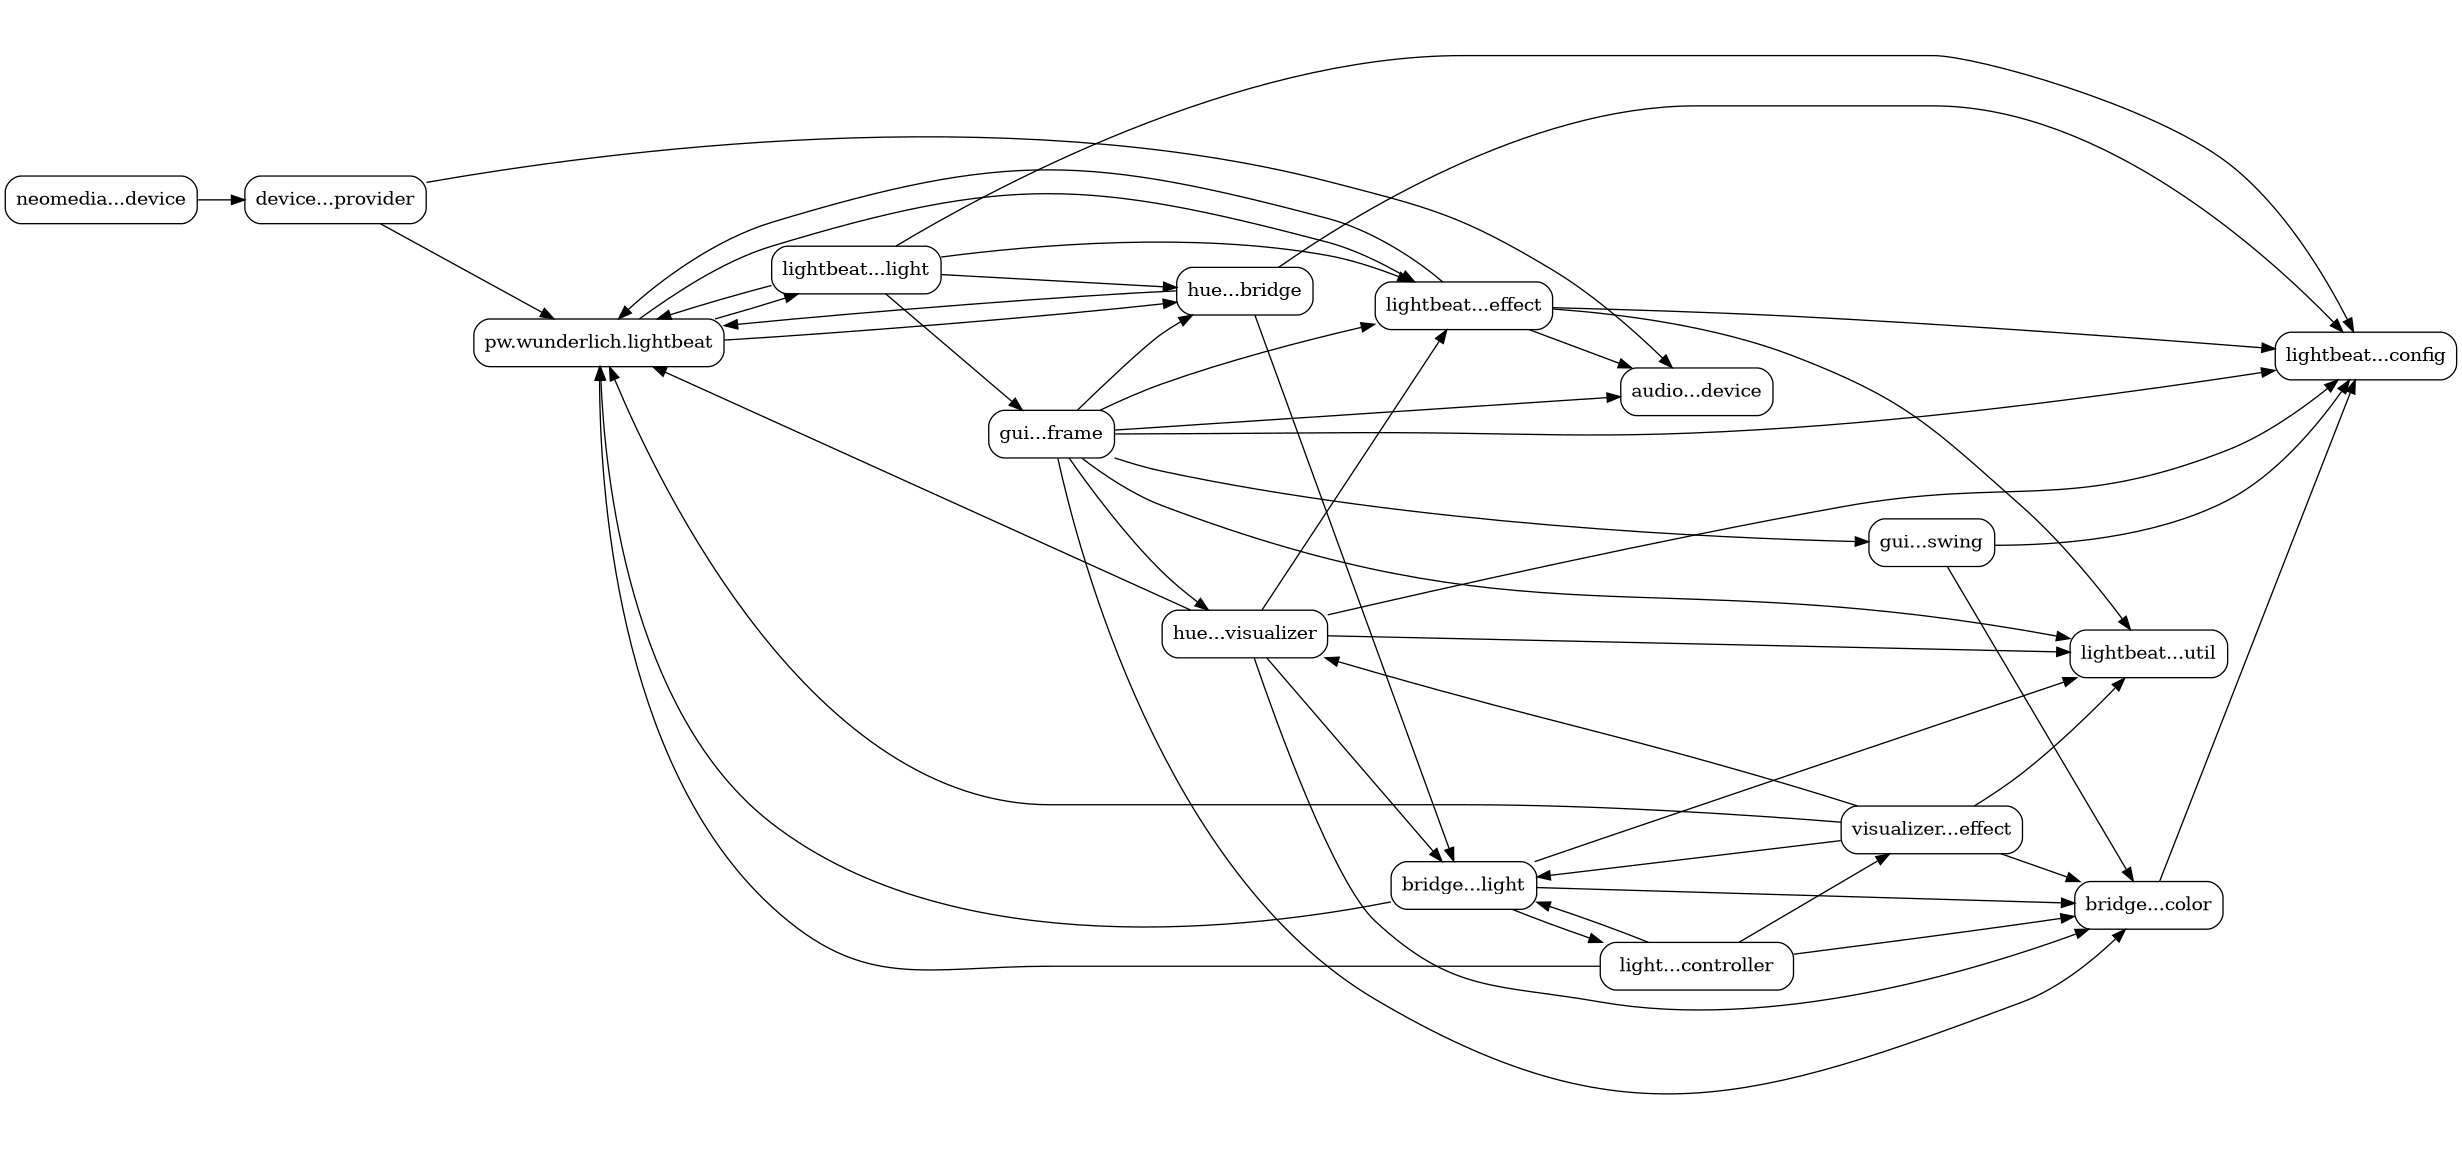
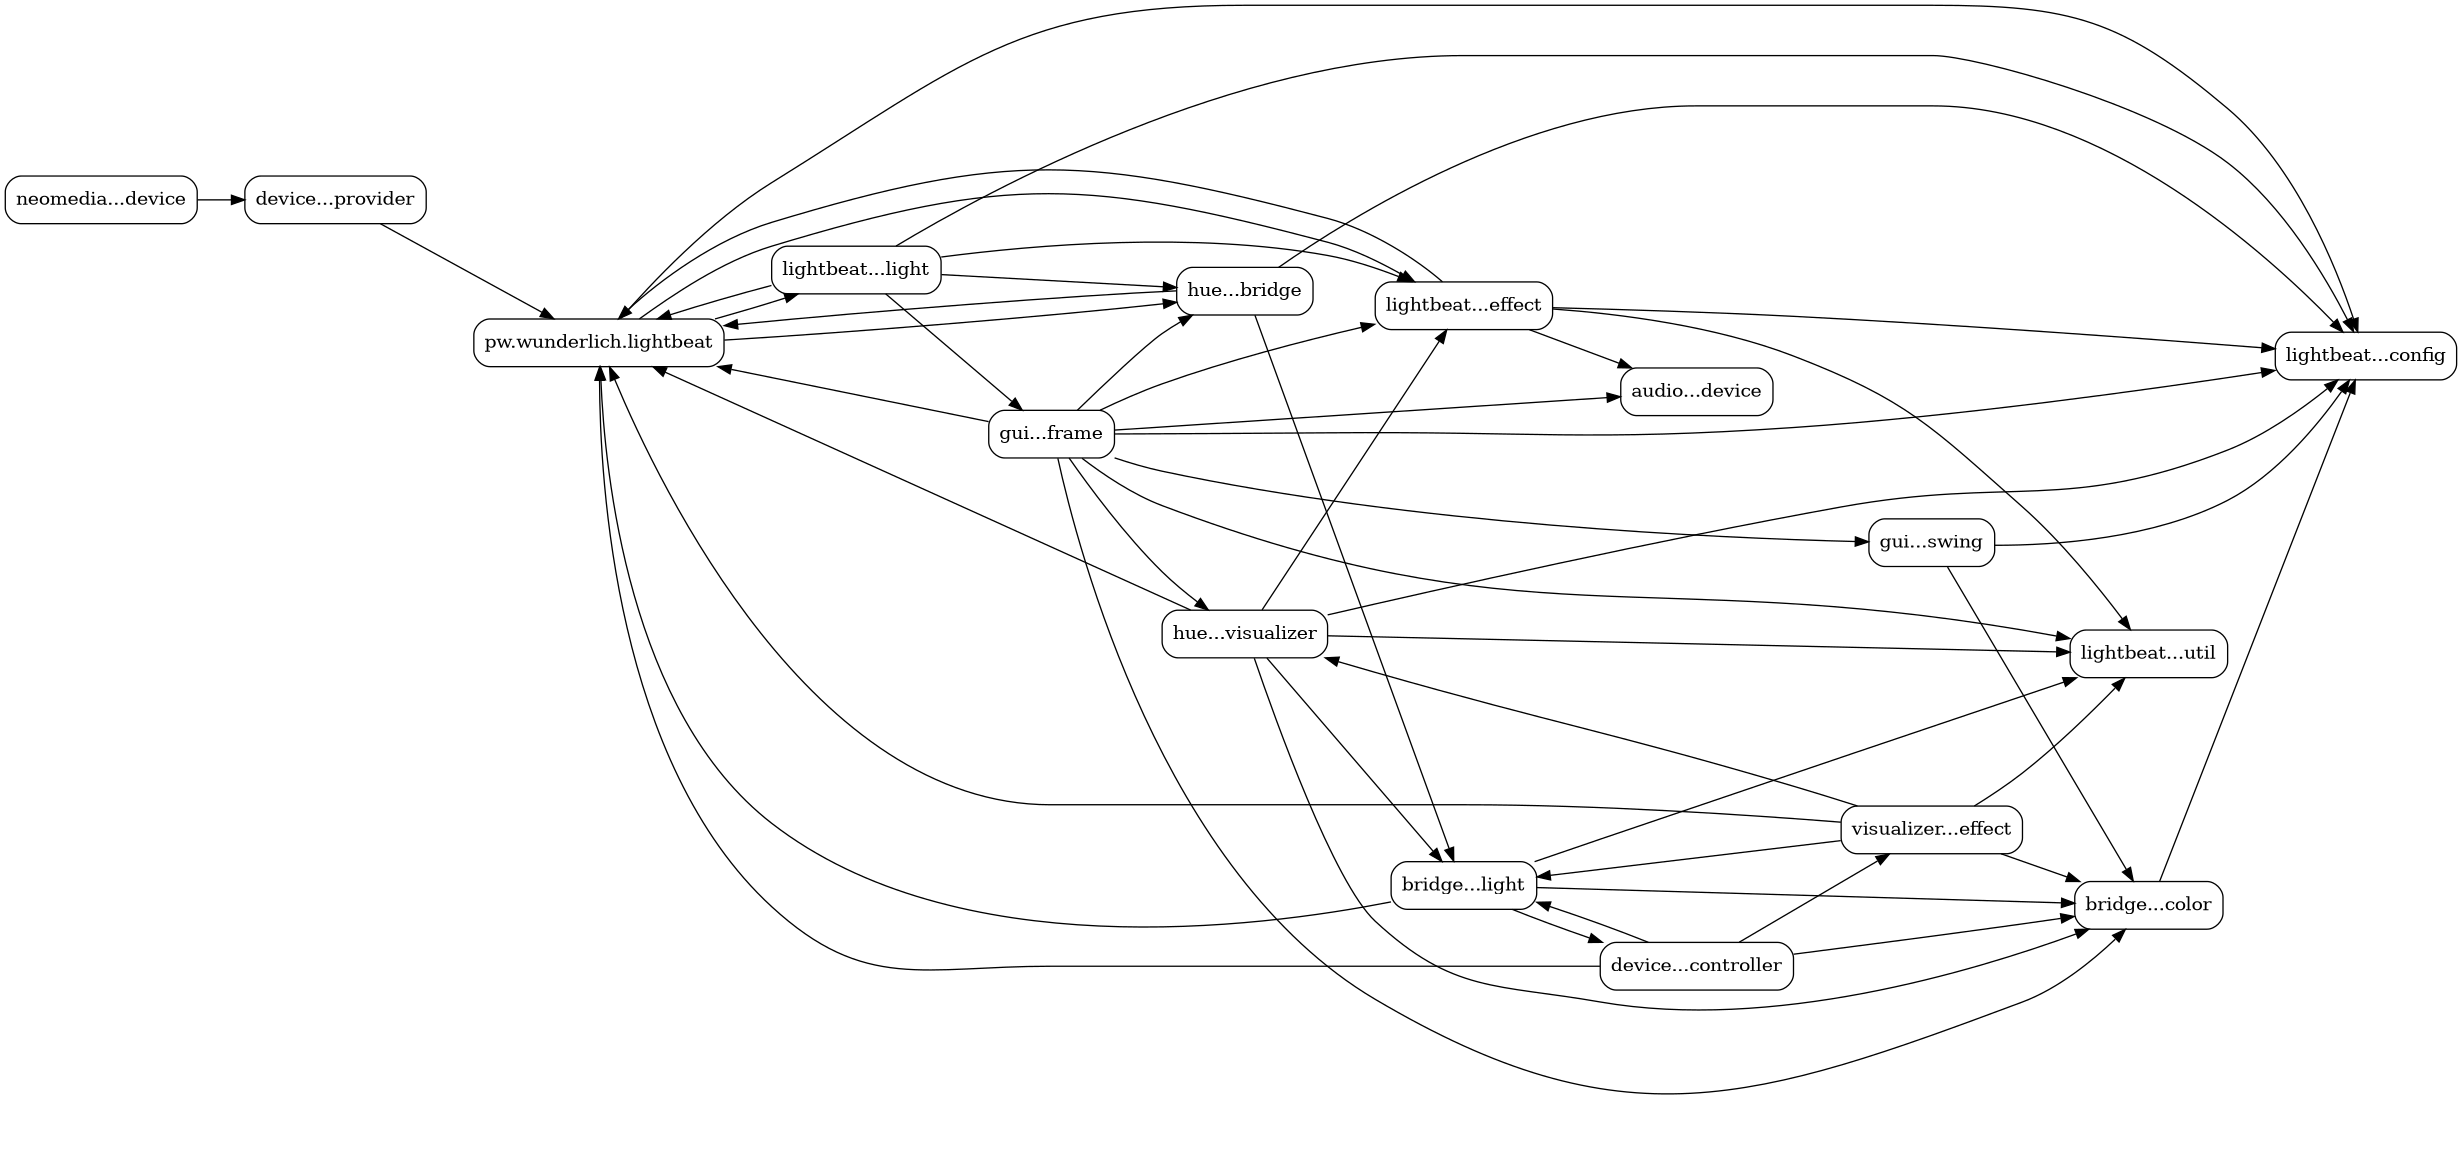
  digraph {
    rankdir=LR
    node [shape=box style=rounded]
    n1 [label="neomedia...device"]
    n2 [label="device...provider"]
    n3 [label="pw.wunderlich.lightbeat"]
    n4 [label="lightbeat...effect"]
    n5 [label="lightbeat...config"]
    n6 [label="lightbeat...light"]
    n7 [label="hue...bridge"]
    n8 [label="audio...device"]
    n9 [label="lightbeat...util"]
    n10 [label="gui...frame"]
    n11 [label="bridge...light"]
    n12 [label="gui...swing"]
    n13 [label="bridge...color"]
    n14 [label="hue...visualizer"]
-   n15 [label="light...controller"]
+   n15 [label="device...controller"]
    n16 [label="visualizer...effect"]
    n1 -> n2
    n2 -> n3
-   n2 -> n8
    n3 -> n4
+   n3 -> n5
    n3 -> n6
    n3 -> n7
    n4 -> n3
    n4 -> n5
    n4 -> n8
    n4 -> n9
    n6 -> n3
    n6 -> n4
    n6 -> n5
    n6 -> n7
    n6 -> n10
    n7 -> n3
    n7 -> n5
    n7 -> n11
+   n10 -> n3
    n10 -> n4
    n10 -> n5
    n10 -> n7
    n10 -> n8
    n10 -> n9
    n10 -> n12
    n10 -> n13
    n10 -> n14
    n11 -> n3
    n11 -> n9
    n11 -> n13
    n11 -> n15
    n12 -> n5
    n12 -> n13
    n13 -> n5
    n14 -> n3
    n14 -> n4
    n14 -> n5
    n14 -> n9
    n14 -> n11
    n14 -> n13
    n15 -> n3
    n15 -> n11
    n15 -> n13
    n15 -> n16
    n16 -> n3
    n16 -> n9
    n16 -> n11
    n16 -> n13
    n16 -> n14
  }
